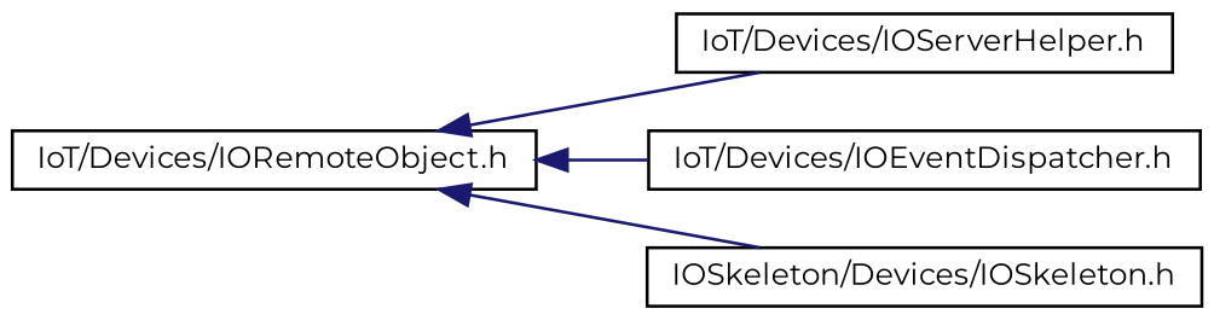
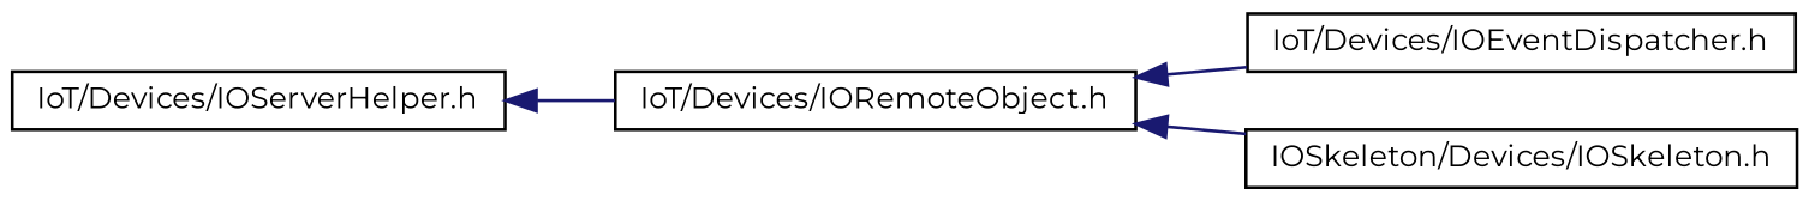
  digraph {
    fontname=Montserrat
    rankdir=LR
    node [color=black fillcolor=white fontname=Montserrat fontsize=10 shape=record style=filled]
    edge [color=midnightblue dir=back fontname=Montserrat fontsize=10 labelfontname=Helvetica labelfontsize=10 style=solid]
    n1 [height=0.2 label="IoT/Devices/IORemoteObject.h" width=0.4]
    n2 [height=0.2 label="IoT/Devices/IOServerHelper.h" width=0.4]
    n3 [height=0.2 label="IoT/Devices/IOEventDispatcher.h" width=0.4]
    n4 [height=0.2 label="IOSkeleton/Devices/IOSkeleton.h" width=0.4]
-   n1 -> n2
+   n2 -> n1
    n1 -> n3
    n1 -> n4
  }
